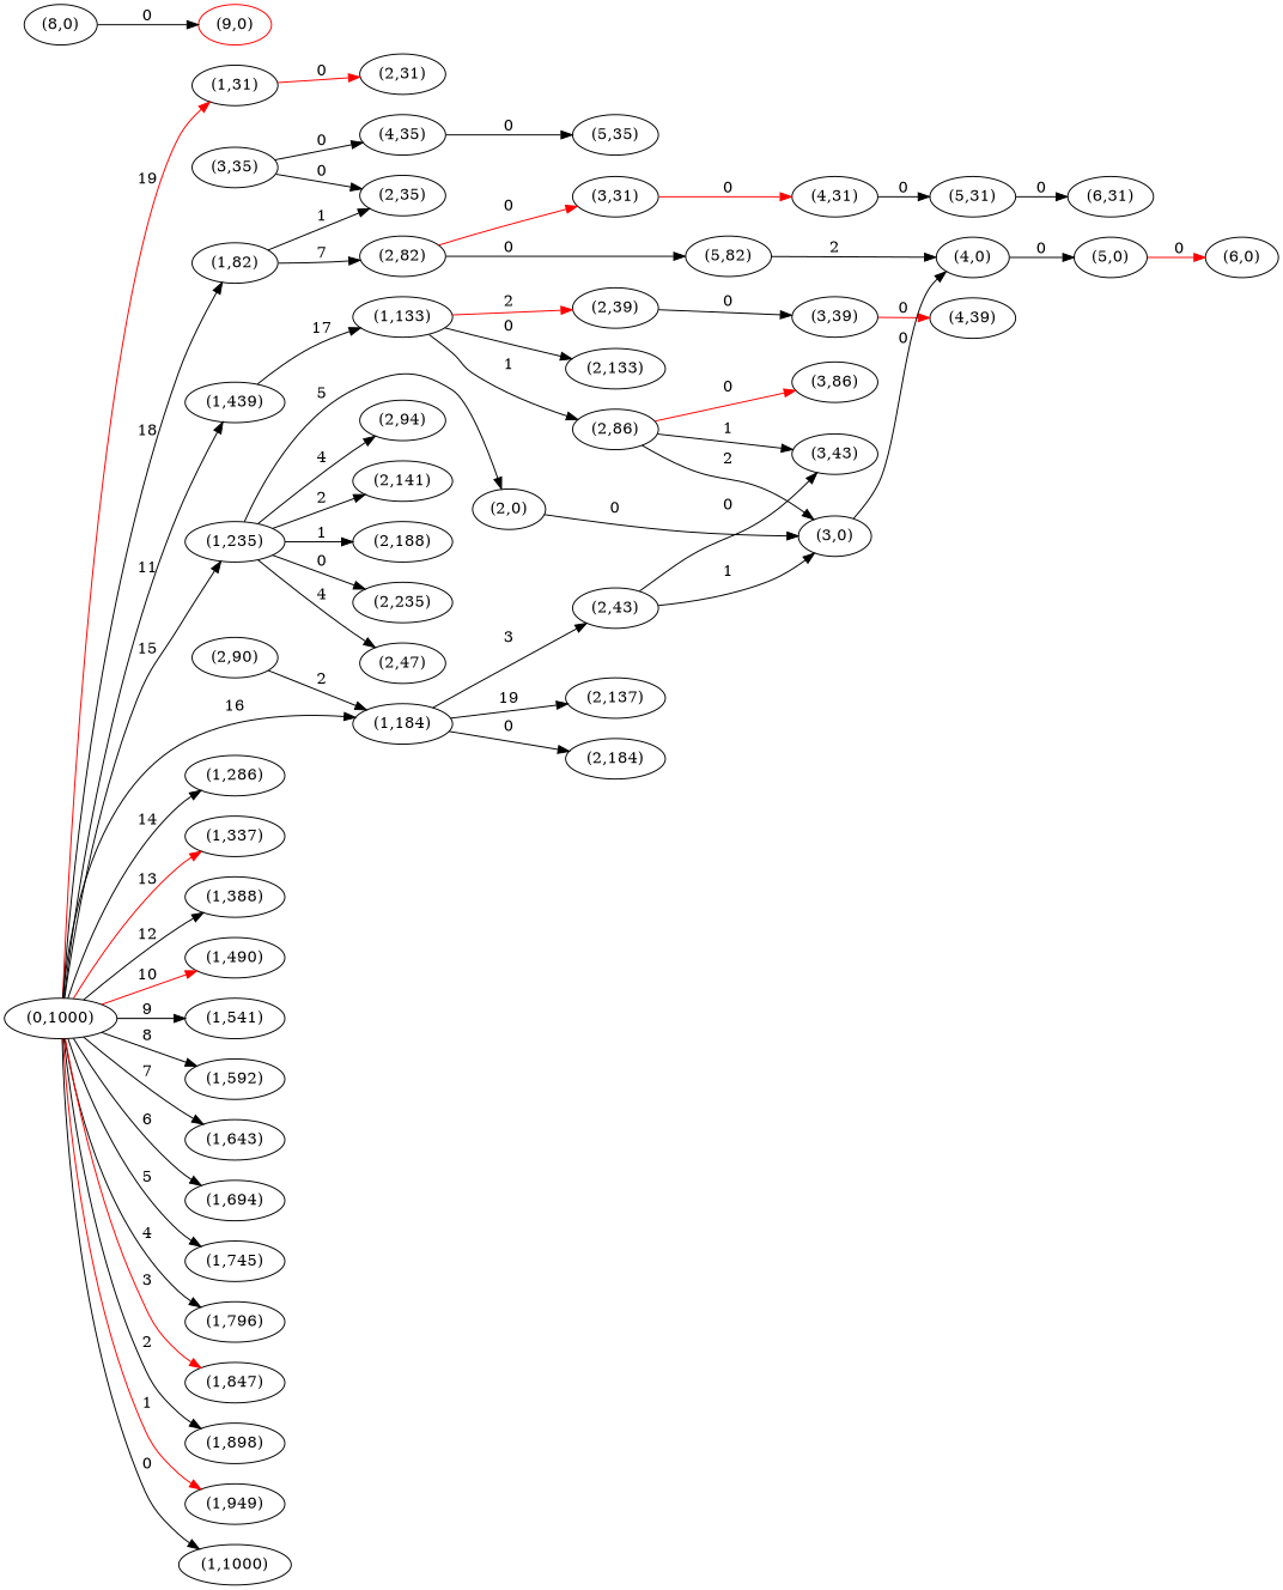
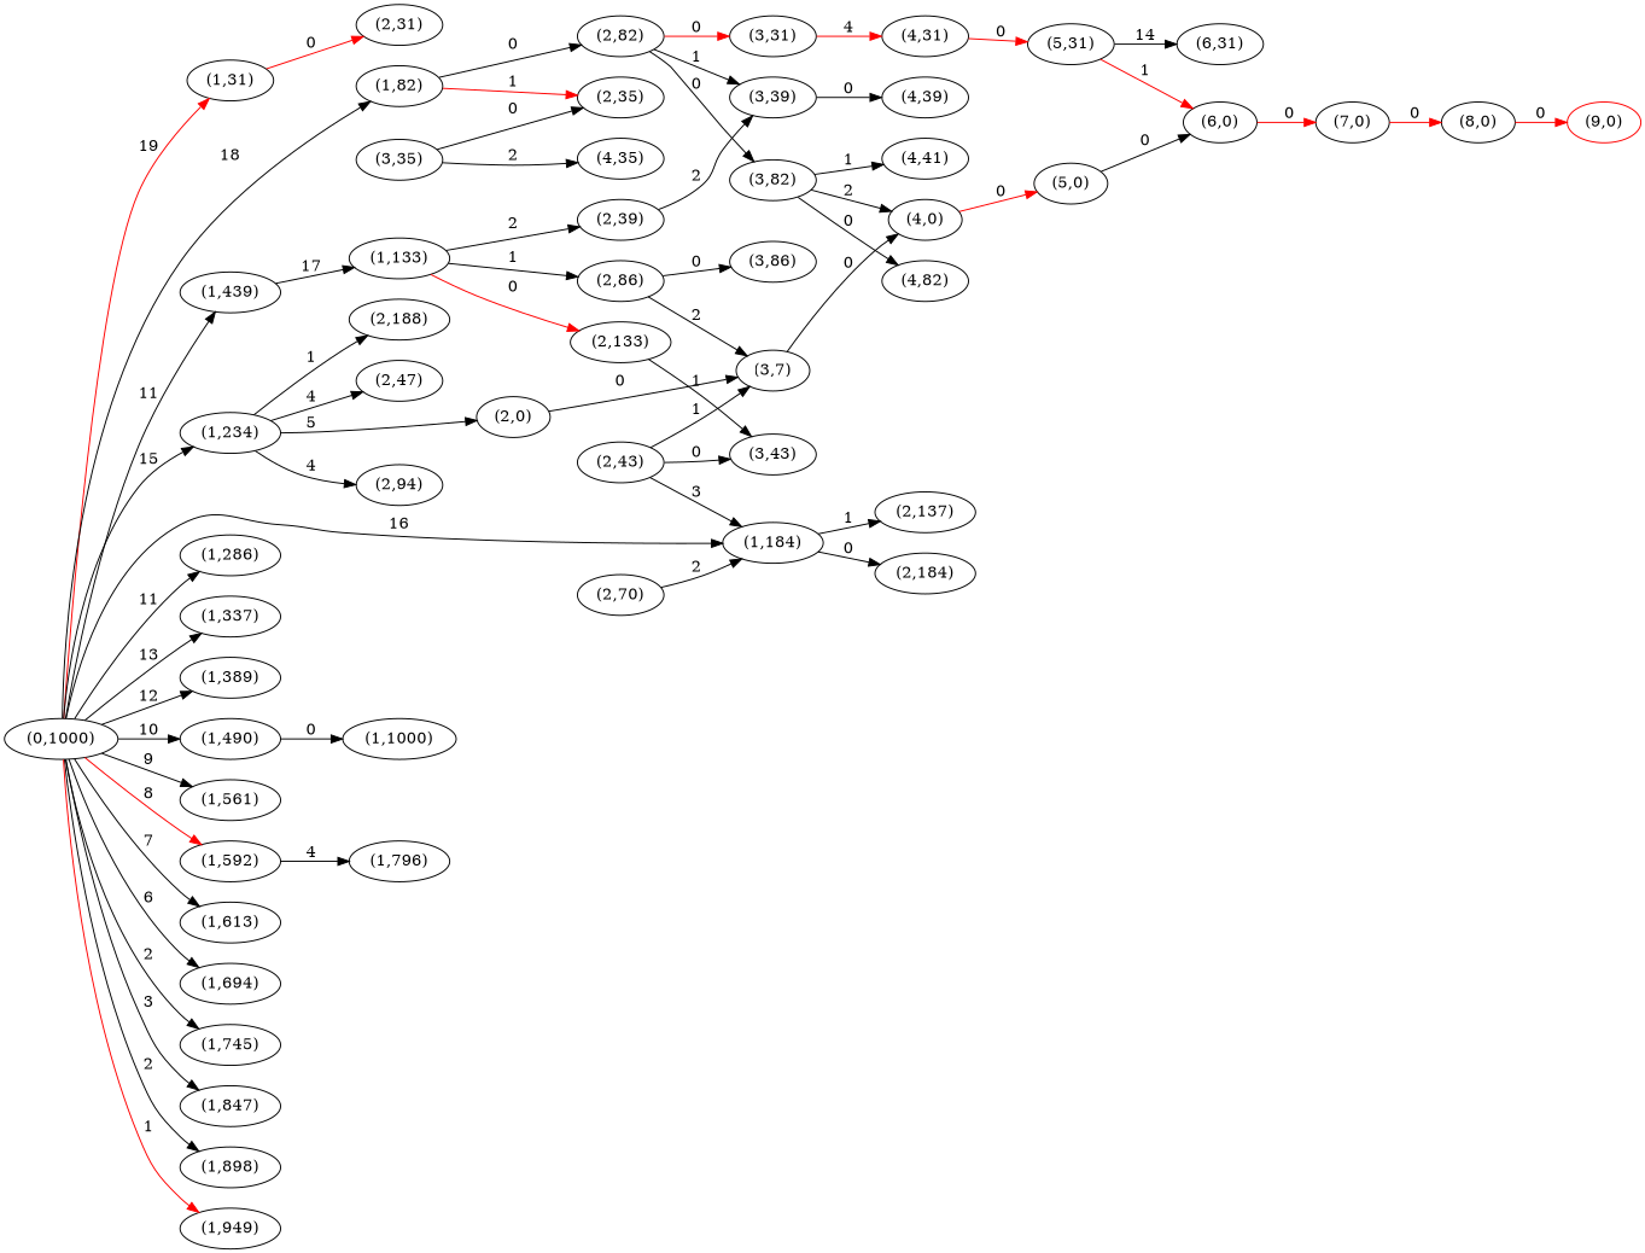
  strict digraph {
    rankdir=LR
    n1 [label="(0,1000)"]
    n2 [label="(1,31)"]
    n3 [label="(1,82)"]
    n4 [label="(1,184)"]
-   n5 [label="(1,235)"]
+   n5 [label="(1,234)"]
    n6 [label="(1,286)"]
    n7 [label="(1,337)"]
-   n8 [label="(1,388)"]
+   n8 [label="(1,389)"]
    n9 [label="(1,439)"]
    n10 [label="(1,490)"]
-   n11 [label="(1,541)"]
+   n11 [label="(1,561)"]
    n12 [label="(1,592)"]
-   n13 [label="(1,643)"]
+   n13 [label="(1,613)"]
    n14 [label="(1,694)"]
    n15 [label="(1,745)"]
    n16 [label="(1,796)"]
    n17 [label="(1,847)"]
    n18 [label="(1,898)"]
    n19 [label="(1,949)"]
    n20 [label="(1,1000)"]
    n21 [label="(2,31)"]
    n22 [label="(2,35)"]
    n23 [label="(2,82)"]
    n24 [label="(1,133)"]
    n25 [label="(2,39)"]
    n26 [label="(2,86)"]
    n27 [label="(2,133)"]
    n28 [label="(2,43)"]
    n29 [label="(2,137)"]
    n30 [label="(2,184)"]
    n31 [label="(2,0)"]
    n32 [label="(2,47)"]
    n33 [label="(2,94)"]
-   n34 [label="(2,141)"]
    n35 [label="(2,188)"]
-   n36 [label="(2,235)"]
    n37 [label="(3,31)"]
    n38 [label="(3,39)"]
-   n39 [label="(5,82)"]
-   n40 [label="(3,0)"]
+   n39 [label="(3,82)"]
+   n40 [label="(3,7)"]
    n41 [label="(3,43)"]
    n42 [label="(3,86)"]
-   n43 [label="(2,90)"]
+   n43 [label="(2,70)"]
    n44 [label="(4,31)"]
    n45 [label="(5,31)"]
    n46 [label="(3,35)"]
    n47 [label="(4,35)"]
    n48 [label="(4,39)"]
    n49 [label="(4,0)"]
+   n50 [label="(4,41)"]
+   n51 [label="(4,82)"]
    n52 [label="(6,0)"]
    n53 [label="(6,31)"]
-   n54 [label="(5,35)"]
+   n55 [label="(7,0)"]
    n56 [label="(5,0)"]
    n57 [label="(8,0)"]
    n58 [color=red label="(9,0)"]
    n1 -> n2 [color=red label=19]
    n1 -> n3 [label=18]
    n1 -> n4 [label=16]
    n1 -> n5 [label=15]
-   n1 -> n6 [label=14]
-   n1 -> n7 [label=13 color=red]
+   n1 -> n6 [label=11]
+   n1 -> n7 [label=13]
    n1 -> n8 [label=12]
    n1 -> n9 [label=11]
-   n1 -> n10 [label=10 color=red]
+   n1 -> n10 [label=10]
    n1 -> n11 [label=9]
-   n1 -> n12 [label=8]
+   n1 -> n12 [label=8 color=red]
    n1 -> n13 [label=7]
    n1 -> n14 [label=6]
-   n1 -> n15 [label=5]
-   n1 -> n16 [label=4]
-   n1 -> n17 [label=3 color=red]
+   n1 -> n15 [label=2]
+   n12 -> n16 [label=4]
+   n1 -> n17 [label=3]
    n1 -> n18 [label=2]
    n1 -> n19 [color=red label=1]
-   n1 -> n20 [label=0]
+   n10 -> n20 [label=0]
    n2 -> n21 [color=red label=0]
-   n3 -> n22 [label=1]
-   n3 -> n23 [label=7]
-   n4 -> n28 [label=3]
-   n4 -> n29 [label=19]
+   n3 -> n22 [label=1 color=red]
+   n3 -> n23 [label=0]
+   n28 -> n4 [label=3]
+   n4 -> n29 [label=1]
    n4 -> n30 [label=0]
    n5 -> n31 [label=5]
    n5 -> n32 [label=4]
    n5 -> n33 [label=4]
-   n5 -> n34 [label=2]
    n5 -> n35 [label=1]
-   n5 -> n36 [label=0]
    n9 -> n24 [label=17]
    n23 -> n37 [color=red label=0]
+   n23 -> n38 [label=1]
    n23 -> n39 [label=0]
-   n24 -> n25 [label=2 color=red]
+   n24 -> n25 [label=2]
    n24 -> n26 [label=1]
-   n24 -> n27 [label=0]
-   n25 -> n38 [label=0]
+   n24 -> n27 [label=0 color=red]
+   n25 -> n38 [label=2]
    n26 -> n40 [label=2]
-   n26 -> n41 [label=1]
-   n26 -> n42 [label=0 color=red]
+   n27 -> n41 [label=1]
+   n26 -> n42 [label=0]
    n28 -> n40 [label=1]
    n28 -> n41 [label=0]
    n31 -> n40 [label=0]
-   n37 -> n44 [color=red label=0]
-   n38 -> n48 [label=0 color=red]
+   n37 -> n44 [color=red label=4]
+   n38 -> n48 [label=0]
    n39 -> n49 [label=2]
+   n39 -> n50 [label=1]
+   n39 -> n51 [label=0]
    n40 -> n49 [label=0]
    n43 -> n4 [label=2]
-   n44 -> n45 [color=black label=0]
-   n45 -> n53 [label=0]
+   n44 -> n45 [color=red label=0]
+   n45 -> n52 [color=red label=1]
+   n45 -> n53 [label=14]
    n46 -> n22 [label=0]
-   n46 -> n47 [label=0]
-   n47 -> n54 [label=0]
-   n49 -> n56 [label=0]
-   n56 -> n52 [label=0 color=red]
-   n57 -> n58 [color=black label=0]
+   n46 -> n47 [label=2]
+   n49 -> n56 [label=0 color=red]
+   n52 -> n55 [color=red label=0]
+   n55 -> n57 [color=red label=0]
+   n56 -> n52 [label=0]
+   n57 -> n58 [color=red label=0]
  }
